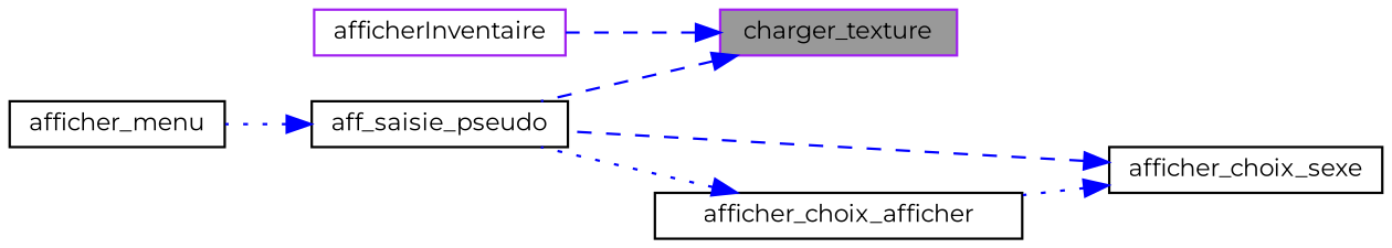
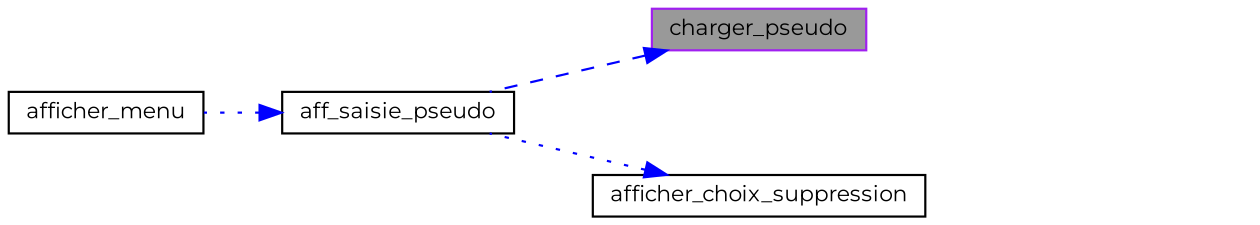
  digraph {
    fontname=Montserrat
    rankdir=RL
    node [color=black fillcolor=white fontname=Montserrat fontsize=10 shape=box style=filled]
    edge [color=blue dir=back fontname=Montserrat fontsize=10 labelfontname=Helvetica labelfontsize=10 style=dashed]
-   n1 [color=purple fillcolor=grey60 fontcolor=black height=0.2 label=charger_texture width=0.4]
-   n2 [color=purple height=0.2 label=afficherInventaire width=0.4]
+   n1 [color=purple fillcolor=grey60 fontcolor=black height=0.2 label=charger_pseudo width=0.4]
    n3 [height=0.2 label=aff_saisie_pseudo width=0.4]
-   n4 [height=0.2 label=afficher_choix_sexe width=0.4]
-   n5 [height=0.2 label=afficher_choix_afficher width=0.4]
+   n5 [height=0.2 label=afficher_choix_suppression width=0.4]
    n6 [height=0.2 label=afficher_menu width=0.4]
-   n1 -> n2
    n1 -> n3
    n3 -> n6 [style=dotted]
-   n4 -> n3
-   n4 -> n5 [style=dotted]
    n5 -> n3 [style=dotted]
  }
